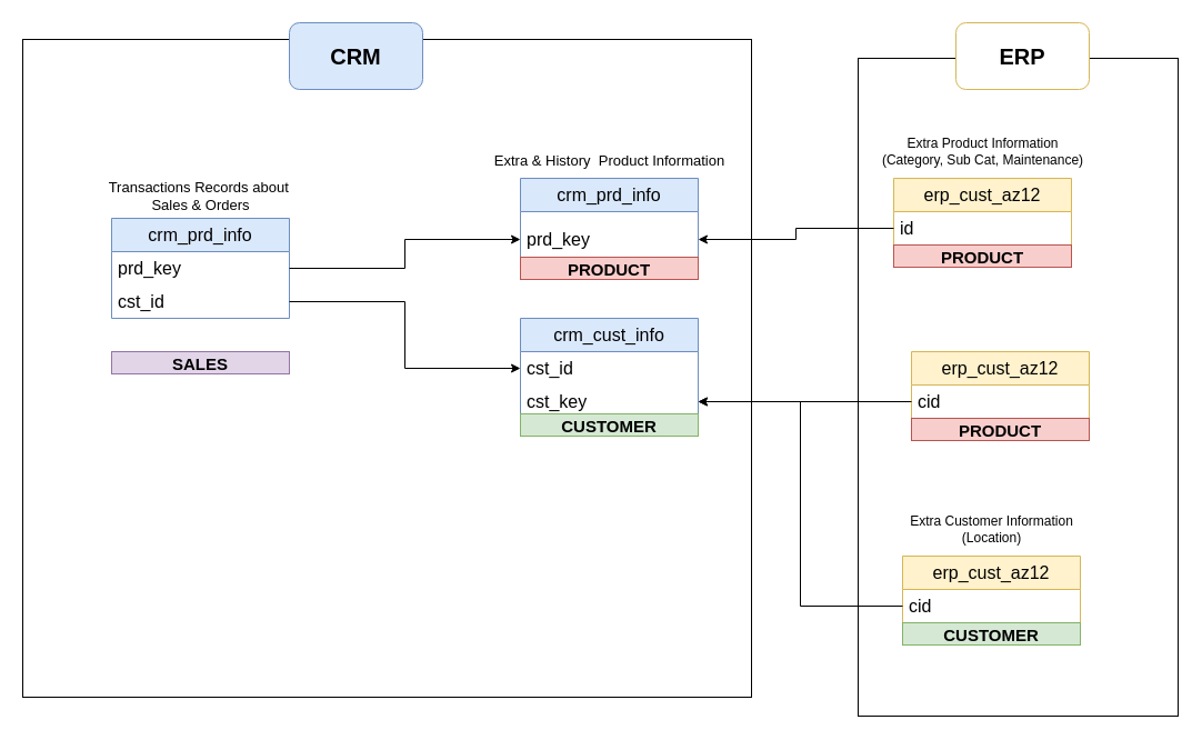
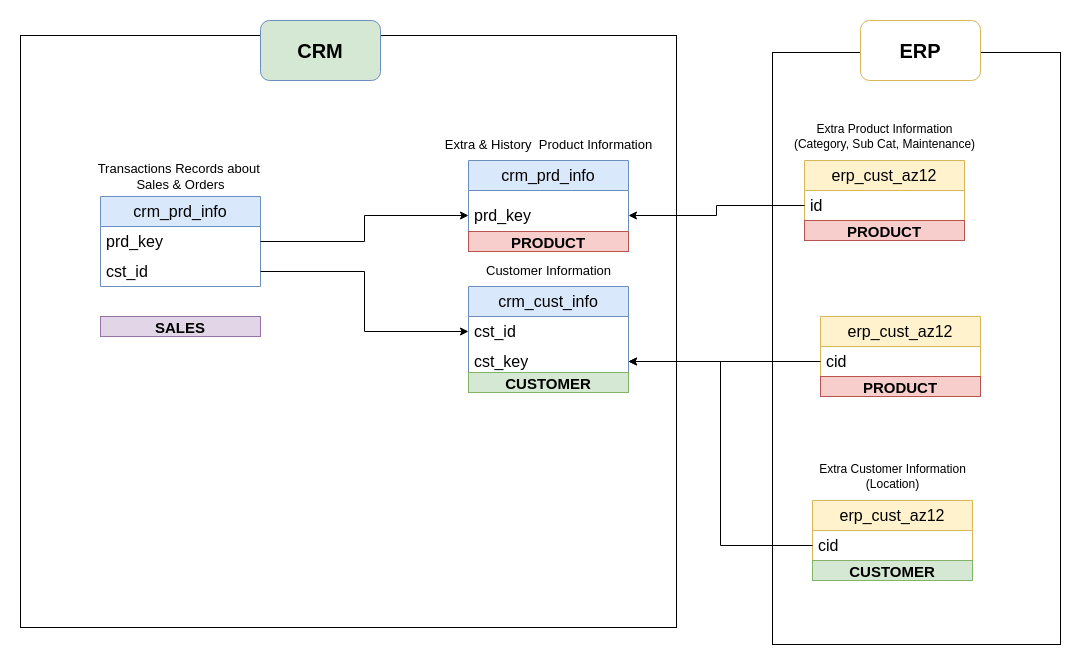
  <mxCell id="0" />
  <mxCell id="1" parent="0" />
  <mxCell id="2" value="&lt;span style=&quot;font-size: 16px;&quot;&gt;crm_cust_info&lt;/span&gt;" style="swimlane;fontStyle=0;childLayout=stackLayout;horizontal=1;startSize=30;horizontalStack=0;resizeParent=1;resizeParentMax=0;resizeLast=0;collapsible=1;marginBottom=0;whiteSpace=wrap;html=1;rounded=0;fillColor=#dae8fc;strokeColor=#6c8ebf;" parent="1" vertex="1"><mxGeometry x="468" y="286" width="160" height="90" as="geometry" /></mxCell>
  <mxCell id="3" value="&lt;span style=&quot;font-size: 16px;&quot;&gt;cst_id&lt;/span&gt;" style="text;strokeColor=none;fillColor=none;align=left;verticalAlign=middle;spacingLeft=4;spacingRight=4;overflow=hidden;points=[[0,0.5],[1,0.5]];portConstraint=eastwest;rotatable=0;whiteSpace=wrap;html=1;rounded=0;" parent="2" vertex="1"><mxGeometry y="30" width="160" height="30" as="geometry" /></mxCell>
  <mxCell id="4" value="&lt;span style=&quot;font-size: 16px;&quot;&gt;cst_key&lt;/span&gt;" style="text;strokeColor=none;fillColor=none;align=left;verticalAlign=middle;spacingLeft=4;spacingRight=4;overflow=hidden;points=[[0,0.5],[1,0.5]];portConstraint=eastwest;rotatable=0;whiteSpace=wrap;html=1;rounded=0;" parent="2" vertex="1"><mxGeometry y="60" width="160" height="30" as="geometry" /></mxCell>
+ <mxCell id="5" value="Customer Information" style="text;html=1;align=center;verticalAlign=middle;resizable=0;points=[];autosize=1;strokeColor=none;fillColor=none;fontSize=13;" parent="1" vertex="1"><mxGeometry x="468" y="254" width="160" height="32" as="geometry" /></mxCell>
  <mxCell id="6" value="&lt;span style=&quot;font-size: 16px;&quot;&gt;crm_prd_info&lt;/span&gt;" style="swimlane;fontStyle=0;childLayout=stackLayout;horizontal=1;startSize=30;horizontalStack=0;resizeParent=1;resizeParentMax=0;resizeLast=0;collapsible=1;marginBottom=0;whiteSpace=wrap;html=1;rounded=0;fillColor=#dae8fc;strokeColor=#6c8ebf;swimlaneLine=1;" parent="1" vertex="1"><mxGeometry x="468" y="160" width="160" height="80" as="geometry" /></mxCell>
  <mxCell id="7" value="&lt;span style=&quot;font-size: 16px;&quot;&gt;prd_key&lt;/span&gt;" style="text;strokeColor=none;fillColor=none;align=left;verticalAlign=middle;spacingLeft=4;spacingRight=4;overflow=hidden;points=[[0,0.5],[1,0.5]];portConstraint=eastwest;rotatable=0;whiteSpace=wrap;html=1;swimlaneLine=1;rounded=0;" parent="6" vertex="1"><mxGeometry y="30" width="160" height="50" as="geometry" /></mxCell>
  <mxCell id="8" value="Extra &amp;amp; History&amp;nbsp;&amp;nbsp;&lt;span style=&quot;background-color: transparent; color: light-dark(rgb(0, 0, 0), rgb(255, 255, 255));&quot;&gt;Product Information&lt;/span&gt;" style="text;html=1;align=center;verticalAlign=middle;resizable=0;points=[];autosize=1;strokeColor=none;fillColor=none;fontSize=13;" parent="1" vertex="1"><mxGeometry x="420" y="128" width="256" height="32" as="geometry" /></mxCell>
  <mxCell id="9" value="&lt;span style=&quot;font-size: 16px;&quot;&gt;crm_prd_info&lt;/span&gt;" style="swimlane;fontStyle=0;childLayout=stackLayout;horizontal=1;startSize=30;horizontalStack=0;resizeParent=1;resizeParentMax=0;resizeLast=0;collapsible=1;marginBottom=0;whiteSpace=wrap;html=1;rounded=0;fillColor=#dae8fc;strokeColor=#6c8ebf;" parent="1" vertex="1"><mxGeometry y="196" width="160" height="90" as="geometry" x="100" /></mxCell>
  <mxCell id="10" value="&lt;span style=&quot;font-size: 16px;&quot;&gt;prd_key&lt;/span&gt;" style="text;strokeColor=none;fillColor=none;align=left;verticalAlign=middle;spacingLeft=4;spacingRight=4;overflow=hidden;points=[[0,0.5],[1,0.5]];portConstraint=eastwest;rotatable=0;whiteSpace=wrap;html=1;rounded=0;" parent="9" vertex="1"><mxGeometry y="30" width="160" height="30" as="geometry" /></mxCell>
  <mxCell id="11" value="&lt;span style=&quot;font-size: 16px;&quot;&gt;cst_id&lt;/span&gt;" style="text;strokeColor=none;fillColor=none;align=left;verticalAlign=middle;spacingLeft=4;spacingRight=4;overflow=hidden;points=[[0,0.5],[1,0.5]];portConstraint=eastwest;rotatable=0;whiteSpace=wrap;html=1;rounded=0;" parent="9" vertex="1"><mxGeometry y="60" width="160" height="30" as="geometry" /></mxCell>
  <mxCell id="12" value="Transactions Records about&amp;nbsp;&lt;div&gt;Sales &amp;amp; Orders&lt;/div&gt;" style="text;html=1;align=center;verticalAlign=middle;resizable=0;points=[];autosize=1;strokeColor=none;fillColor=none;fontSize=13;rounded=0;" parent="1" vertex="1"><mxGeometry x="84" y="152" width="192" height="48" as="geometry" /></mxCell>
  <mxCell id="13" style="edgeStyle=orthogonalEdgeStyle;rounded=0;orthogonalLoop=1;jettySize=auto;html=1;entryX=0;entryY=0.5;entryDx=0;entryDy=0;" parent="1" source="11" target="3" edge="1"><mxGeometry relative="1" as="geometry" /></mxCell>
  <mxCell id="14" style="edgeStyle=orthogonalEdgeStyle;rounded=0;orthogonalLoop=1;jettySize=auto;html=1;entryX=0;entryY=0.5;entryDx=0;entryDy=0;" parent="1" source="10" target="7" edge="1"><mxGeometry relative="1" as="geometry" /></mxCell>
  <mxCell id="15" value="&lt;span style=&quot;font-size: 16px;&quot;&gt;erp_cust_az12&lt;/span&gt;" style="swimlane;fontStyle=0;childLayout=stackLayout;horizontal=1;startSize=30;horizontalStack=0;resizeParent=1;resizeParentMax=0;resizeLast=0;collapsible=1;marginBottom=0;whiteSpace=wrap;html=1;rounded=0;fillColor=#fff2cc;strokeColor=#d6b656;" parent="1" vertex="1"><mxGeometry x="820" y="316" width="160" height="60" as="geometry" /></mxCell>
  <mxCell id="16" value="&lt;span style=&quot;font-size: 16px;&quot;&gt;cid&lt;/span&gt;" style="text;strokeColor=none;fillColor=none;align=left;verticalAlign=middle;spacingLeft=4;spacingRight=4;overflow=hidden;points=[[0,0.5],[1,0.5]];portConstraint=eastwest;rotatable=0;whiteSpace=wrap;html=1;rounded=0;" parent="15" vertex="1"><mxGeometry y="30" width="160" height="30" as="geometry" /></mxCell>
  <mxCell id="17" style="edgeStyle=orthogonalEdgeStyle;rounded=0;orthogonalLoop=1;jettySize=auto;html=1;entryX=1;entryY=0.5;entryDx=0;entryDy=0;" parent="1" source="16" target="4" edge="1"><mxGeometry relative="1" as="geometry" /></mxCell>
  <mxCell id="18" value="&lt;span style=&quot;font-size: 16px;&quot;&gt;erp_cust_az12&lt;/span&gt;" style="swimlane;fontStyle=0;childLayout=stackLayout;horizontal=1;startSize=30;horizontalStack=0;resizeParent=1;resizeParentMax=0;resizeLast=0;collapsible=1;marginBottom=0;whiteSpace=wrap;html=1;rounded=0;fillColor=#fff2cc;strokeColor=#d6b656;" parent="1" vertex="1"><mxGeometry x="812" y="500" width="160" height="60" as="geometry" /></mxCell>
  <mxCell id="19" value="&lt;span style=&quot;font-size: 16px;&quot;&gt;cid&lt;/span&gt;" style="text;strokeColor=none;fillColor=none;align=left;verticalAlign=middle;spacingLeft=4;spacingRight=4;overflow=hidden;points=[[0,0.5],[1,0.5]];portConstraint=eastwest;rotatable=0;whiteSpace=wrap;html=1;rounded=0;" parent="18" vertex="1"><mxGeometry y="30" width="160" height="30" as="geometry" /></mxCell>
  <mxCell id="20" value="Extra Customer Information&lt;div&gt;(Location)&lt;/div&gt;" style="text;html=1;align=center;verticalAlign=middle;resizable=0;points=[];autosize=1;strokeColor=none;fillColor=none;rounded=0;" parent="1" vertex="1"><mxGeometry x="804" y="452" width="176" height="48" as="geometry" /></mxCell>
  <mxCell id="21" style="edgeStyle=orthogonalEdgeStyle;rounded=0;orthogonalLoop=1;jettySize=auto;html=1;entryX=1;entryY=0.5;entryDx=0;entryDy=0;" parent="1" source="19" target="4" edge="1"><mxGeometry relative="1" as="geometry" /></mxCell>
  <mxCell id="22" value="&lt;span style=&quot;font-size: 16px;&quot;&gt;erp_cust_az12&lt;/span&gt;" style="swimlane;fontStyle=0;childLayout=stackLayout;horizontal=1;startSize=30;horizontalStack=0;resizeParent=1;resizeParentMax=0;resizeLast=0;collapsible=1;marginBottom=0;whiteSpace=wrap;html=1;rounded=0;fillColor=#fff2cc;strokeColor=#d6b656;" parent="1" vertex="1"><mxGeometry x="804" y="160" width="160" height="60" as="geometry" /></mxCell>
  <mxCell id="23" value="&lt;span style=&quot;font-size: 16px;&quot;&gt;id&lt;/span&gt;" style="text;strokeColor=none;fillColor=none;align=left;verticalAlign=middle;spacingLeft=4;spacingRight=4;overflow=hidden;points=[[0,0.5],[1,0.5]];portConstraint=eastwest;rotatable=0;whiteSpace=wrap;html=1;rounded=0;" parent="22" vertex="1"><mxGeometry y="30" width="160" height="30" as="geometry" /></mxCell>
  <mxCell id="24" value="Extra Product Information&lt;div&gt;(Category, Sub Cat, Maintenance)&lt;/div&gt;" style="text;html=1;align=center;verticalAlign=middle;resizable=0;points=[];autosize=1;strokeColor=none;fillColor=none;" parent="1" vertex="1"><mxGeometry x="780" y="112" width="208" height="48" as="geometry" /></mxCell>
  <mxCell id="25" style="edgeStyle=orthogonalEdgeStyle;rounded=0;orthogonalLoop=1;jettySize=auto;html=1;" parent="1" source="23" target="7" edge="1"><mxGeometry relative="1" as="geometry"><mxPoint x="635" y="205" as="targetPoint" /></mxGeometry></mxCell>
  <mxCell id="26" value="" style="rounded=0;whiteSpace=wrap;html=1;fillColor=none;" parent="1" vertex="1"><mxGeometry x="20" y="35" width="656" height="592" as="geometry" /></mxCell>
- <mxCell id="27" value="CRM" style="rounded=1;whiteSpace=wrap;html=1;fillColor=#dae8fc;strokeColor=#6c8ebf;fontSize=20;fontStyle=1" parent="1" vertex="1"><mxGeometry x="260" y="20" width="120" height="60" as="geometry" /></mxCell>
+ <mxCell id="27" value="CRM" style="rounded=1;whiteSpace=wrap;html=1;fillColor=#d5e8d4;strokeColor=#6c8ebf;fontSize=20;fontStyle=1;" parent="1" vertex="1"><mxGeometry x="260" y="20" width="120" height="60" as="geometry" /></mxCell>
  <mxCell id="28" value="" style="rounded=0;whiteSpace=wrap;html=1;fillColor=none;" parent="1" vertex="1"><mxGeometry x="772" y="52" width="288" height="592" as="geometry" /></mxCell>
  <mxCell id="29" value="ERP" style="rounded=1;whiteSpace=wrap;html=1;fillColor=#ffffff;strokeColor=#d6b656;fontSize=20;fontStyle=1;" parent="1" vertex="1"><mxGeometry x="860" y="20" width="120" height="60" as="geometry" /></mxCell>
  <mxCell id="30" value="PRODUCT" style="text;html=1;strokeColor=#b85450;fillColor=#f8cecc;align=center;verticalAlign=middle;whiteSpace=wrap;overflow=hidden;fontSize=15;fontStyle=1;rounded=0;" vertex="1" parent="1"><mxGeometry x="468" y="231" width="160" height="20" as="geometry" /></mxCell>
  <mxCell id="31" value="CUSTOMER" style="text;html=1;strokeColor=#82b366;fillColor=#d5e8d4;align=center;verticalAlign=middle;whiteSpace=wrap;overflow=hidden;fontSize=15;fontStyle=1;rounded=0;" vertex="1" parent="1"><mxGeometry x="468" y="372" width="160" height="20" as="geometry" /></mxCell>
  <mxCell id="32" value="SALES" style="text;html=1;strokeColor=#9673a6;fillColor=#e1d5e7;align=center;verticalAlign=middle;whiteSpace=wrap;overflow=hidden;fontSize=15;fontStyle=1;rounded=0;" vertex="1" parent="1"><mxGeometry x="100" y="316" width="160" height="20" as="geometry" /></mxCell>
  <mxCell id="33" value="PRODUCT" style="text;html=1;strokeColor=#b85450;fillColor=#f8cecc;align=center;verticalAlign=middle;whiteSpace=wrap;overflow=hidden;fontSize=15;fontStyle=1;rounded=0;" vertex="1" parent="1"><mxGeometry x="804" y="220" width="160" height="20" as="geometry" /></mxCell>
  <mxCell id="34" value="PRODUCT" style="text;html=1;strokeColor=#b85450;fillColor=#f8cecc;align=center;verticalAlign=middle;whiteSpace=wrap;overflow=hidden;fontSize=15;fontStyle=1;rounded=0;" vertex="1" parent="1"><mxGeometry x="820" y="376" width="160" height="20" as="geometry" /></mxCell>
  <mxCell id="35" value="CUSTOMER" style="text;html=1;strokeColor=#82b366;fillColor=#d5e8d4;align=center;verticalAlign=middle;whiteSpace=wrap;overflow=hidden;fontSize=15;fontStyle=1;rounded=0;" vertex="1" parent="1"><mxGeometry x="812" y="560" width="160" height="20" as="geometry" /></mxCell>
